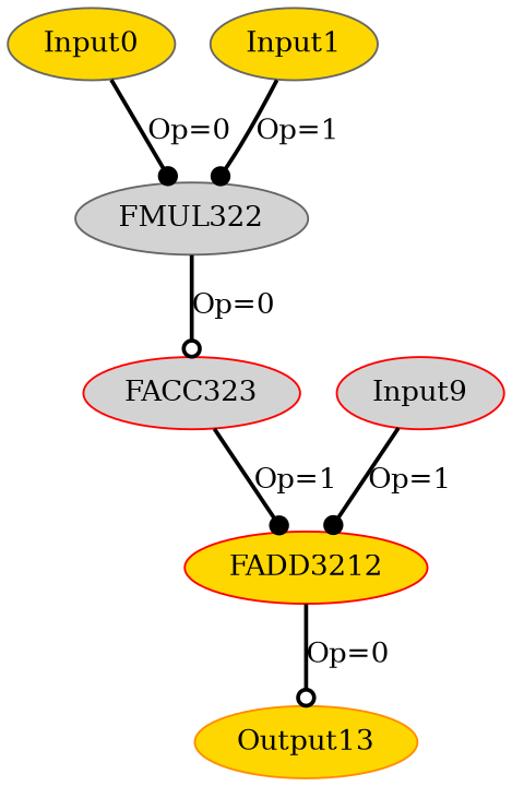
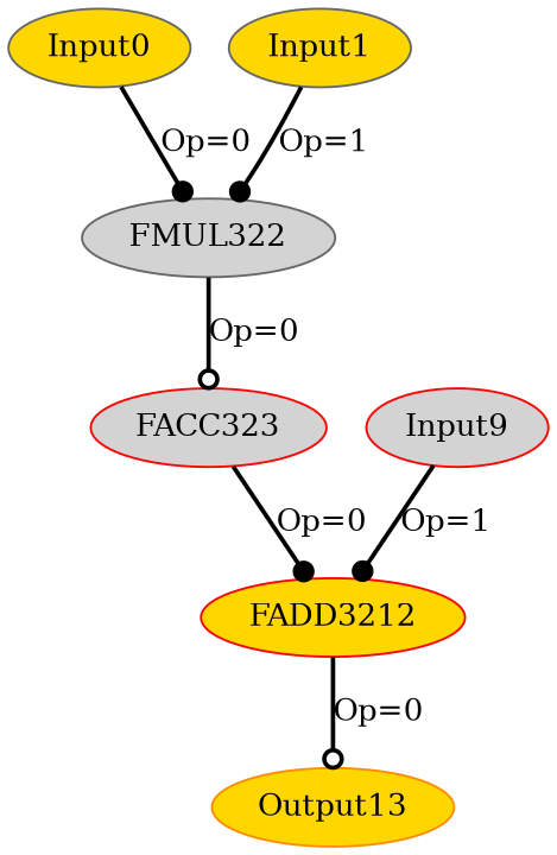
  digraph {
    node [color=gray40 fillcolor=gold offset="0,0" opcode=Input style=filled]
    edge [arrowhead=dot color=black operand=0 style=bold]
    Input0 [pattern="4,7,232,7,488,3,-5652,58,-5628,2" ref_name=conv2d_kernel_0_1]
    FMUL322 [fillcolor=lightgrey opcode=FMUL32 offset=""]
    FACC323 [acc_first=1 acc_params="0,147,1,1" color=red fillcolor=lightgrey opcode=FACC32 offset=""]
    Input1 [pattern="4,7,4,7,4,3,-584,58,-584,2" ref_name=conv2d_kernel_0_2]
    FADD3212 [color=red opcode=FADD32 offset=""]
    Output13 [color=darkorange opcode=Output pattern="0,7,0,7,0,3,4,58,4,2" ref_name=conv2d_kernel_0_3]
    Input9 [color=red fillcolor=lightgrey pattern="0,7,0,7,0,3,4,58,4,2" ref_name=conv2d_kernel_0_0]
    Input0 -> FMUL322 [label="Op=0"]
    FMUL322 -> FACC323 [arrowhead=odot label="Op=0"]
-   FACC323 -> FADD3212 [label="Op=1"]
+   FACC323 -> FADD3212 [label="Op=0"]
    Input1 -> FMUL322 [label="Op=1" operand=1]
    FADD3212 -> Output13 [arrowhead=odot label="Op=0"]
    Input9 -> FADD3212 [label="Op=1" operand=1]
  }
